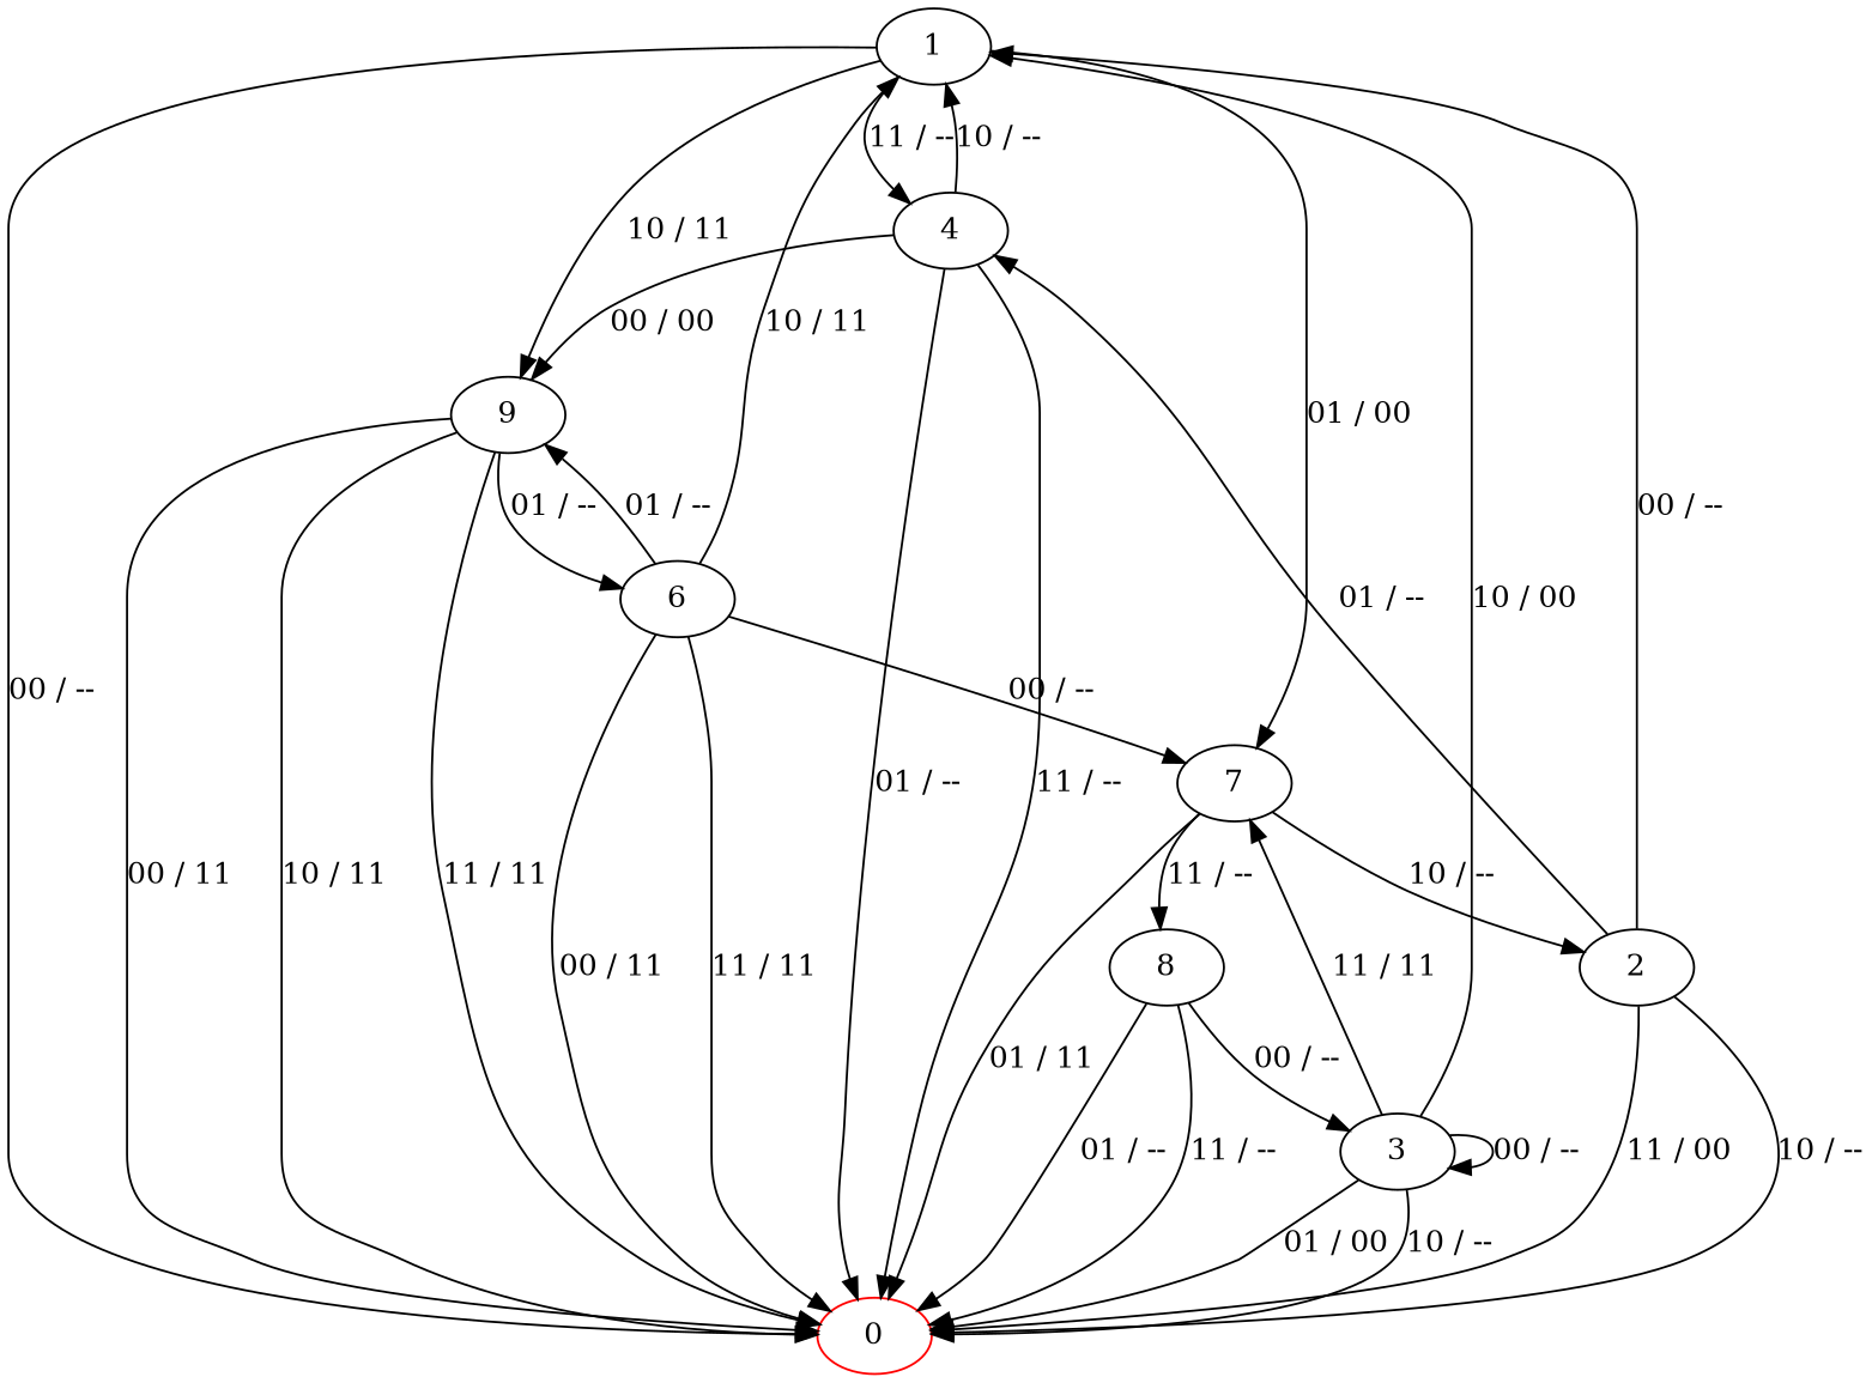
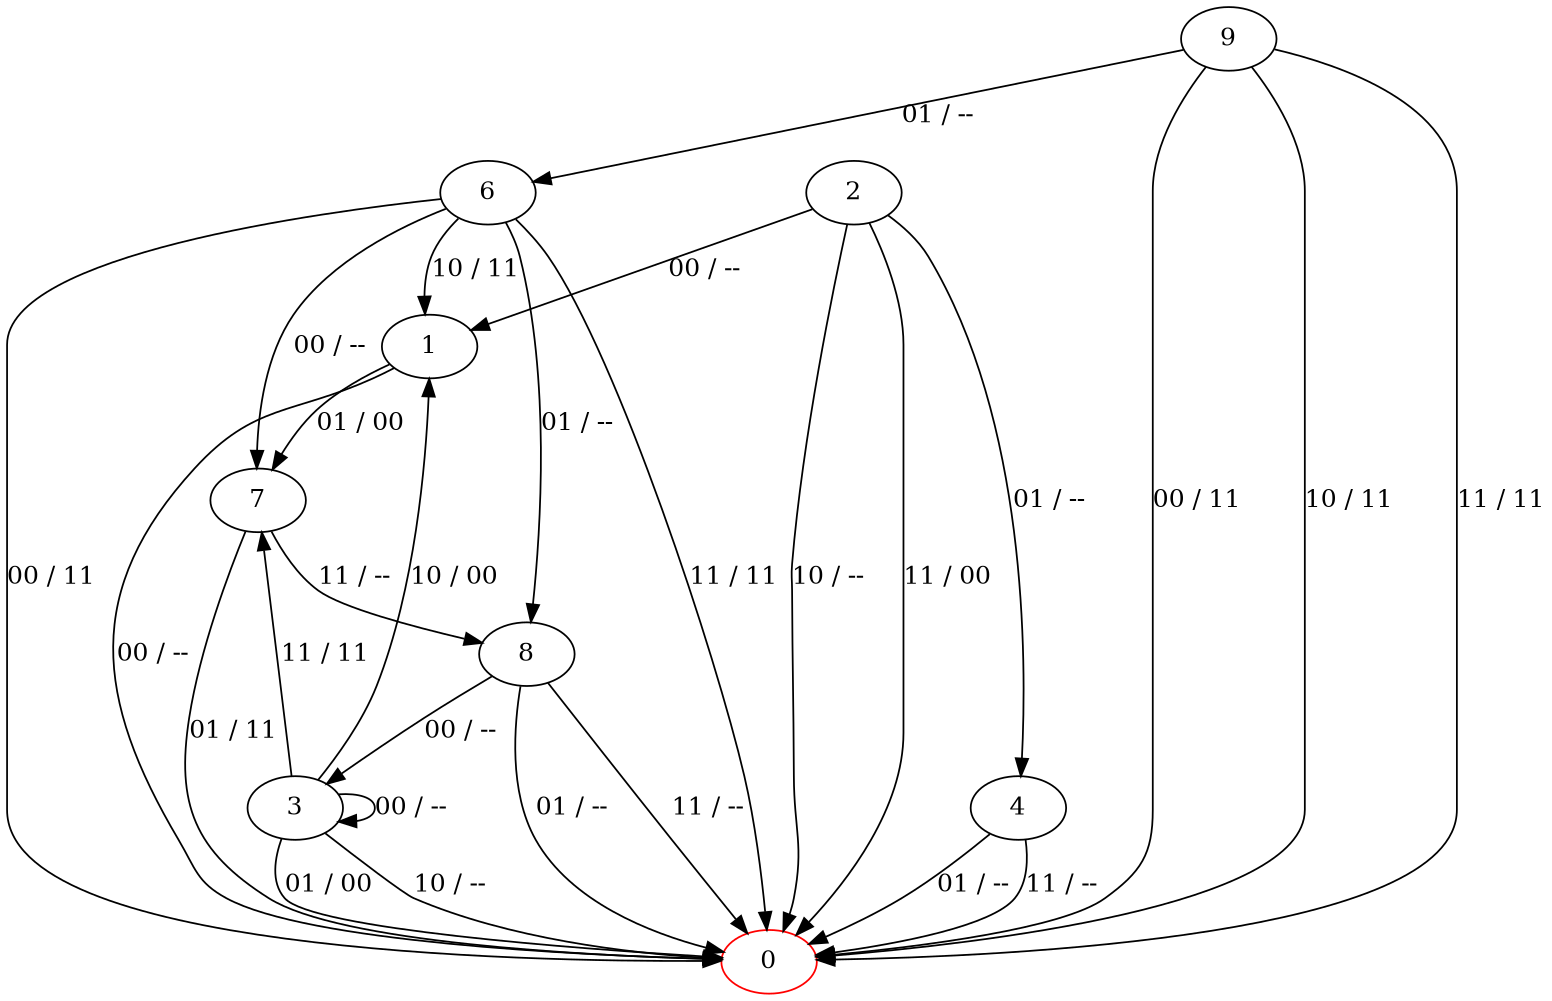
  digraph {
    0 [color=red]
    1
    4
    n4 [label=9]
    7
    6
    2
    8
    3
    1 -> 0 [label="00 / --"]
-   1 -> 4 [label="11 / --"]
-   1 -> n4 [label="10 / 11"]
    1 -> 7 [label="01 / 00"]
    4 -> 0 [label="01 / --"]
    4 -> 0 [label="11 / --"]
-   4 -> 1 [label="10 / --"]
-   4 -> n4 [label="00 / 00"]
    n4 -> 0 [label="00 / 11"]
    n4 -> 0 [label="10 / 11"]
    n4 -> 0 [label="11 / 11"]
    n4 -> 6 [label="01 / --"]
    7 -> 0 [label="01 / 11"]
-   7 -> 2 [label="10 / --"]
    7 -> 8 [label="11 / --"]
    6 -> 0 [label="00 / 11"]
    6 -> 0 [label="11 / 11"]
    6 -> 1 [label="10 / 11"]
-   6 -> n4 [label="01 / --"]
+   6 -> 8 [label="01 / --"]
    6 -> 7 [label="00 / --"]
    2 -> 0 [label="10 / --"]
    2 -> 0 [label="11 / 00"]
    2 -> 1 [label="00 / --"]
    2 -> 4 [label="01 / --"]
    8 -> 0 [label="01 / --"]
    8 -> 0 [label="11 / --"]
    8 -> 3 [label="00 / --"]
    3 -> 0 [label="01 / 00"]
    3 -> 0 [label="10 / --"]
    3 -> 1 [label="10 / 00"]
    3 -> 7 [label="11 / 11"]
    3 -> 3 [label="00 / --"]
  }
